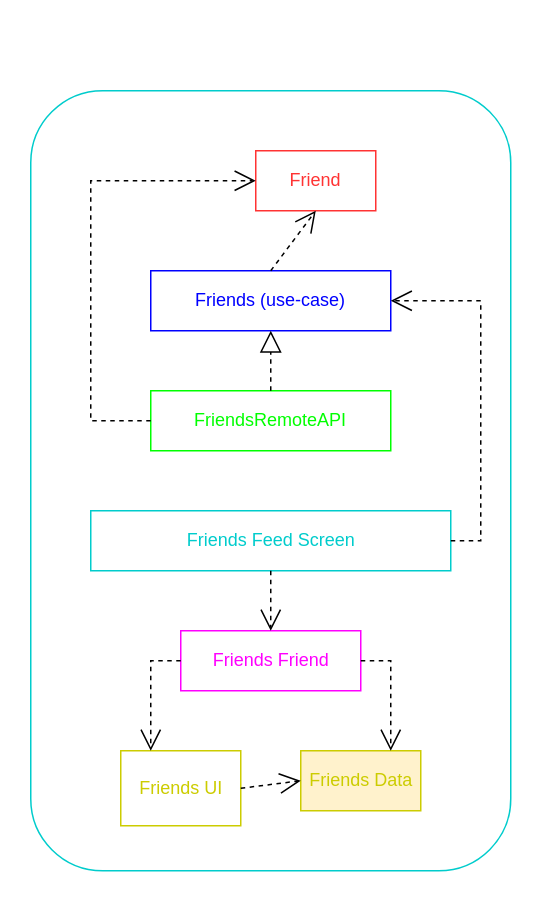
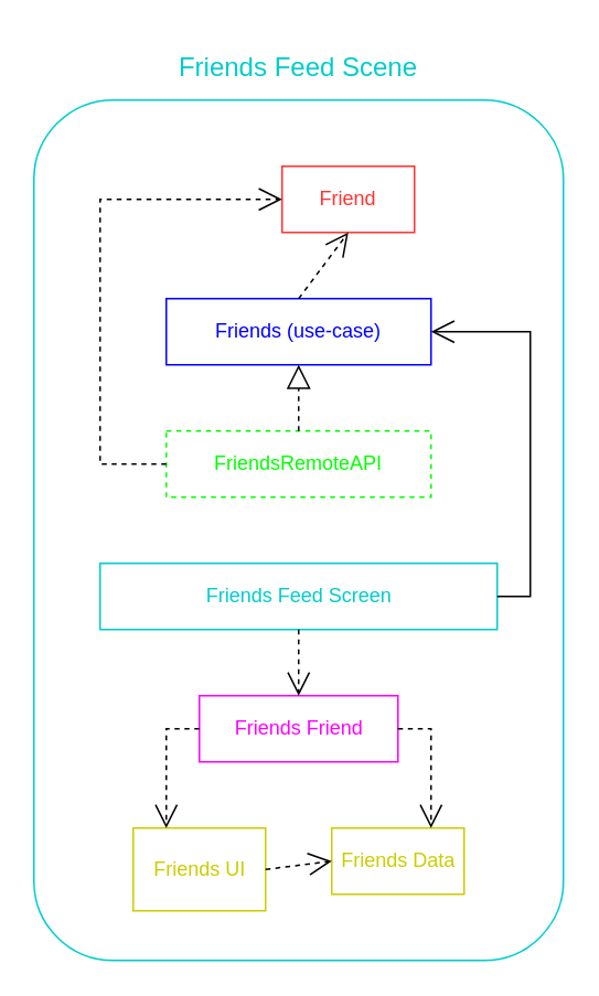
  <mxCell id="0" />
  <mxCell id="1" parent="0" />
  <mxCell id="2" value="" style="rounded=1;whiteSpace=wrap;html=1;fontColor=#00CCCC;strokeColor=#00CCCC;" vertex="1" parent="1"><mxGeometry x="20" y="60" width="320" height="520" as="geometry" /></mxCell>
  <mxCell id="3" value="&lt;font color=&quot;#ff3333&quot;&gt;Friend&lt;/font&gt;" style="rounded=0;whiteSpace=wrap;html=1;strokeColor=#FF3333;" vertex="1" parent="1"><mxGeometry x="170" y="100" width="80" height="40" as="geometry" /></mxCell>
  <mxCell id="4" value="&lt;font color=&quot;#0000ff&quot;&gt;Friends (use-case)&lt;/font&gt;" style="rounded=0;whiteSpace=wrap;html=1;fontColor=#FF3333;strokeColor=#0000FF;" vertex="1" parent="1"><mxGeometry x="100" y="180" width="160" height="40" as="geometry" /></mxCell>
- <mxCell id="5" value="&lt;font color=&quot;#00ff00&quot;&gt;FriendsRemoteAPI&lt;/font&gt;" style="rounded=0;whiteSpace=wrap;html=1;fontColor=#0000FF;strokeColor=#00FF00;" vertex="1" parent="1"><mxGeometry x="100" y="260" width="160" height="40" as="geometry" /></mxCell>
+ <mxCell id="5" value="&lt;font color=&quot;#00ff00&quot;&gt;FriendsRemoteAPI&lt;/font&gt;" style="rounded=0;whiteSpace=wrap;html=1;fontColor=#0000FF;strokeColor=#00FF00;dashed=1;" vertex="1" parent="1"><mxGeometry x="100" y="260" width="160" height="40" as="geometry" /></mxCell>
  <mxCell id="6" value="" style="endArrow=block;dashed=1;endFill=0;endSize=12;html=1;rounded=0;fontColor=#00FF00;strokeWidth=1;exitX=0.5;exitY=0;exitDx=0;exitDy=0;entryX=0.5;entryY=1;entryDx=0;entryDy=0;" edge="1" parent="1" source="5" target="4"><mxGeometry width="160" relative="1" as="geometry"><mxPoint x="250" y="340" as="sourcePoint" /><mxPoint x="410" y="340" as="targetPoint" /></mxGeometry></mxCell>
  <mxCell id="7" value="" style="endArrow=open;endSize=12;dashed=1;html=1;rounded=0;fontColor=#00FF00;strokeWidth=1;exitX=0.5;exitY=0;exitDx=0;exitDy=0;entryX=0.5;entryY=1;entryDx=0;entryDy=0;" edge="1" parent="1" source="4" target="3"><mxGeometry width="160" relative="1" as="geometry"><mxPoint x="250" y="260" as="sourcePoint" /><mxPoint x="410" y="260" as="targetPoint" /></mxGeometry></mxCell>
  <mxCell id="8" value="" style="endArrow=open;endSize=12;dashed=1;html=1;rounded=0;fontColor=#00FF00;strokeWidth=1;entryX=0;entryY=0.5;entryDx=0;entryDy=0;exitX=0;exitY=0.5;exitDx=0;exitDy=0;" edge="1" parent="1" source="5" target="3"><mxGeometry width="160" relative="1" as="geometry"><mxPoint x="60" y="120" as="sourcePoint" /><mxPoint x="30" y="240" as="targetPoint" /><Array as="points"><mxPoint x="60" y="280" /><mxPoint x="60" y="120" /></Array></mxGeometry></mxCell>
  <mxCell id="9" value="&lt;font color=&quot;#cccc00&quot;&gt;Friends UI&lt;/font&gt;" style="html=1;fontColor=#00FF00;strokeColor=#CCCC00;" vertex="1" parent="1"><mxGeometry x="80" y="500" width="80" height="50" as="geometry" /></mxCell>
- <mxCell id="10" value="&lt;font color=&quot;#cccc00&quot;&gt;Friends Data&lt;/font&gt;" style="html=1;fontColor=#00FF00;strokeColor=#CCCC00;fillColor=#fff2cc;" vertex="1" parent="1"><mxGeometry x="200" y="500" width="80" height="40" as="geometry" /></mxCell>
+ <mxCell id="10" value="&lt;font color=&quot;#cccc00&quot;&gt;Friends Data&lt;/font&gt;" style="html=1;fontColor=#00FF00;strokeColor=#CCCC00;" vertex="1" parent="1"><mxGeometry x="200" y="500" width="80" height="40" as="geometry" /></mxCell>
  <mxCell id="11" value="&lt;font color=&quot;#ff00ff&quot;&gt;Friends Friend&lt;/font&gt;" style="html=1;fontColor=#CCCC00;strokeColor=#FF00FF;" vertex="1" parent="1"><mxGeometry x="120" y="420" width="120" height="40" as="geometry" /></mxCell>
  <mxCell id="12" style="edgeStyle=orthogonalEdgeStyle;rounded=0;orthogonalLoop=1;jettySize=auto;html=1;exitX=0.5;exitY=1;exitDx=0;exitDy=0;fontColor=#FF00FF;strokeWidth=1;" edge="1" parent="1" source="11" target="11"><mxGeometry relative="1" as="geometry" /></mxCell>
  <mxCell id="13" value="" style="endArrow=open;endSize=12;dashed=1;html=1;rounded=0;fontColor=#00FF00;strokeWidth=1;exitX=1;exitY=0.5;exitDx=0;exitDy=0;entryX=0;entryY=0.5;entryDx=0;entryDy=0;" edge="1" parent="1" source="9" target="10"><mxGeometry width="160" relative="1" as="geometry"><mxPoint x="290" y="440" as="sourcePoint" /><mxPoint x="290" y="400" as="targetPoint" /></mxGeometry></mxCell>
  <mxCell id="14" value="" style="endArrow=open;endSize=12;dashed=1;html=1;rounded=0;fontColor=#00FF00;strokeWidth=1;exitX=0;exitY=0.5;exitDx=0;exitDy=0;entryX=0.25;entryY=0;entryDx=0;entryDy=0;" edge="1" parent="1" source="11" target="9"><mxGeometry width="160" relative="1" as="geometry"><mxPoint x="30" y="470" as="sourcePoint" /><mxPoint x="70" y="470" as="targetPoint" /><Array as="points"><mxPoint x="100" y="440" /></Array></mxGeometry></mxCell>
  <mxCell id="15" value="" style="endArrow=open;endSize=12;dashed=1;html=1;rounded=0;fontColor=#00FF00;strokeWidth=1;exitX=1;exitY=0.5;exitDx=0;exitDy=0;entryX=0.25;entryY=0;entryDx=0;entryDy=0;" edge="1" parent="1" source="11"><mxGeometry width="160" relative="1" as="geometry"><mxPoint x="280" y="440" as="sourcePoint" /><mxPoint x="260" y="500" as="targetPoint" /><Array as="points"><mxPoint x="260" y="440" /></Array></mxGeometry></mxCell>
  <mxCell id="16" value="&lt;font color=&quot;#00cccc&quot;&gt;Friends Feed Screen&lt;/font&gt;" style="html=1;fontColor=#FF00FF;strokeColor=#00CCCC;" vertex="1" parent="1"><mxGeometry x="60" y="340" width="240" height="40" as="geometry" /></mxCell>
  <mxCell id="17" value="" style="endArrow=open;endSize=12;dashed=1;html=1;rounded=0;fontColor=#00FF00;strokeWidth=1;exitX=0.5;exitY=1;exitDx=0;exitDy=0;entryX=0.5;entryY=0;entryDx=0;entryDy=0;" edge="1" parent="1" source="16" target="11"><mxGeometry width="160" relative="1" as="geometry"><mxPoint x="340" y="430" as="sourcePoint" /><mxPoint x="340" y="390" as="targetPoint" /></mxGeometry></mxCell>
- <mxCell id="18" value="" style="endArrow=open;endSize=12;dashed=1;html=1;rounded=0;fontColor=#00FF00;strokeWidth=1;exitX=1;exitY=0.5;exitDx=0;exitDy=0;entryX=1;entryY=0.5;entryDx=0;entryDy=0;" edge="1" parent="1" source="16" target="4"><mxGeometry width="160" relative="1" as="geometry"><mxPoint x="340" y="320" as="sourcePoint" /><mxPoint x="340" y="280" as="targetPoint" /><Array as="points"><mxPoint x="320" y="360" /><mxPoint x="320" y="200" /></Array></mxGeometry></mxCell>
+ <mxCell id="18" value="" style="endArrow=open;endSize=12;dashed=0;html=1;rounded=0;fontColor=#00FF00;strokeWidth=1;exitX=1;exitY=0.5;exitDx=0;exitDy=0;entryX=1;entryY=0.5;entryDx=0;entryDy=0;" edge="1" parent="1" source="16" target="4"><mxGeometry width="160" relative="1" as="geometry"><mxPoint x="340" y="320" as="sourcePoint" /><mxPoint x="340" y="280" as="targetPoint" /><Array as="points"><mxPoint x="320" y="360" /><mxPoint x="320" y="200" /></Array></mxGeometry></mxCell>
+ <mxCell id="19" value="&lt;font style=&quot;font-size: 16px&quot;&gt;Friends Feed Scene&lt;/font&gt;" style="text;html=1;strokeColor=none;fillColor=none;align=center;verticalAlign=middle;whiteSpace=wrap;rounded=0;fontColor=#00CCCC;" vertex="1" parent="1"><mxGeometry x="100" y="20" width="160" height="40" as="geometry" /></mxCell>
